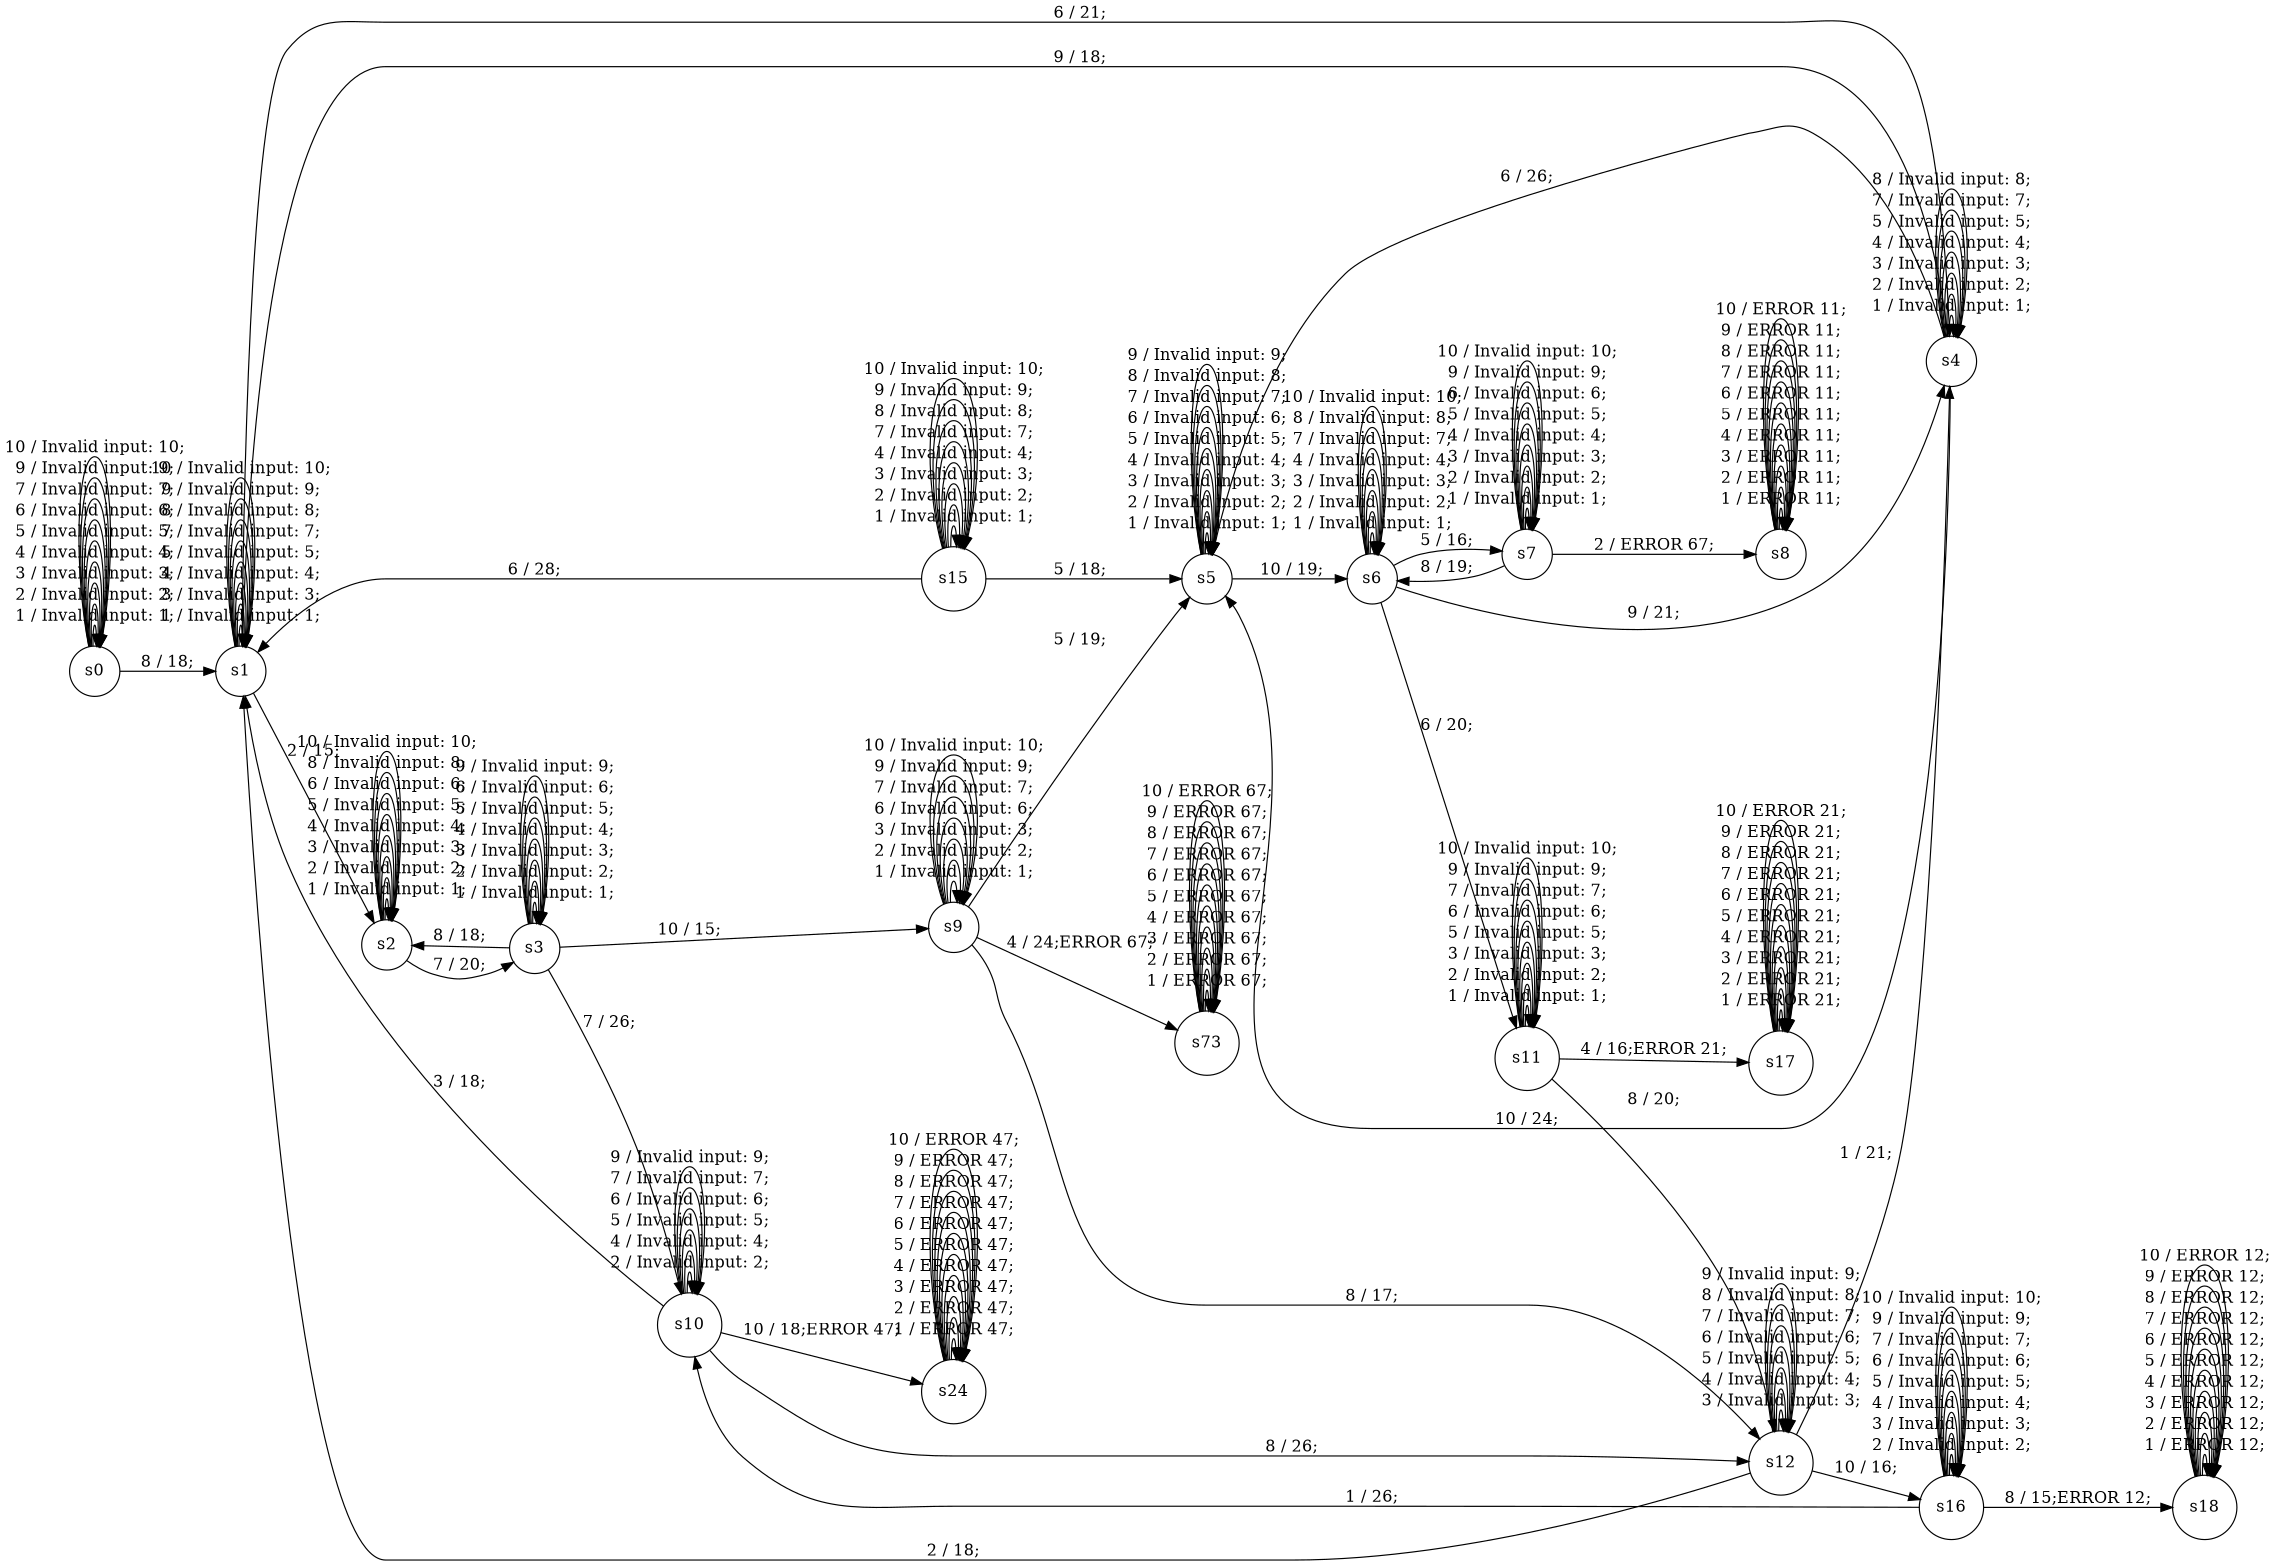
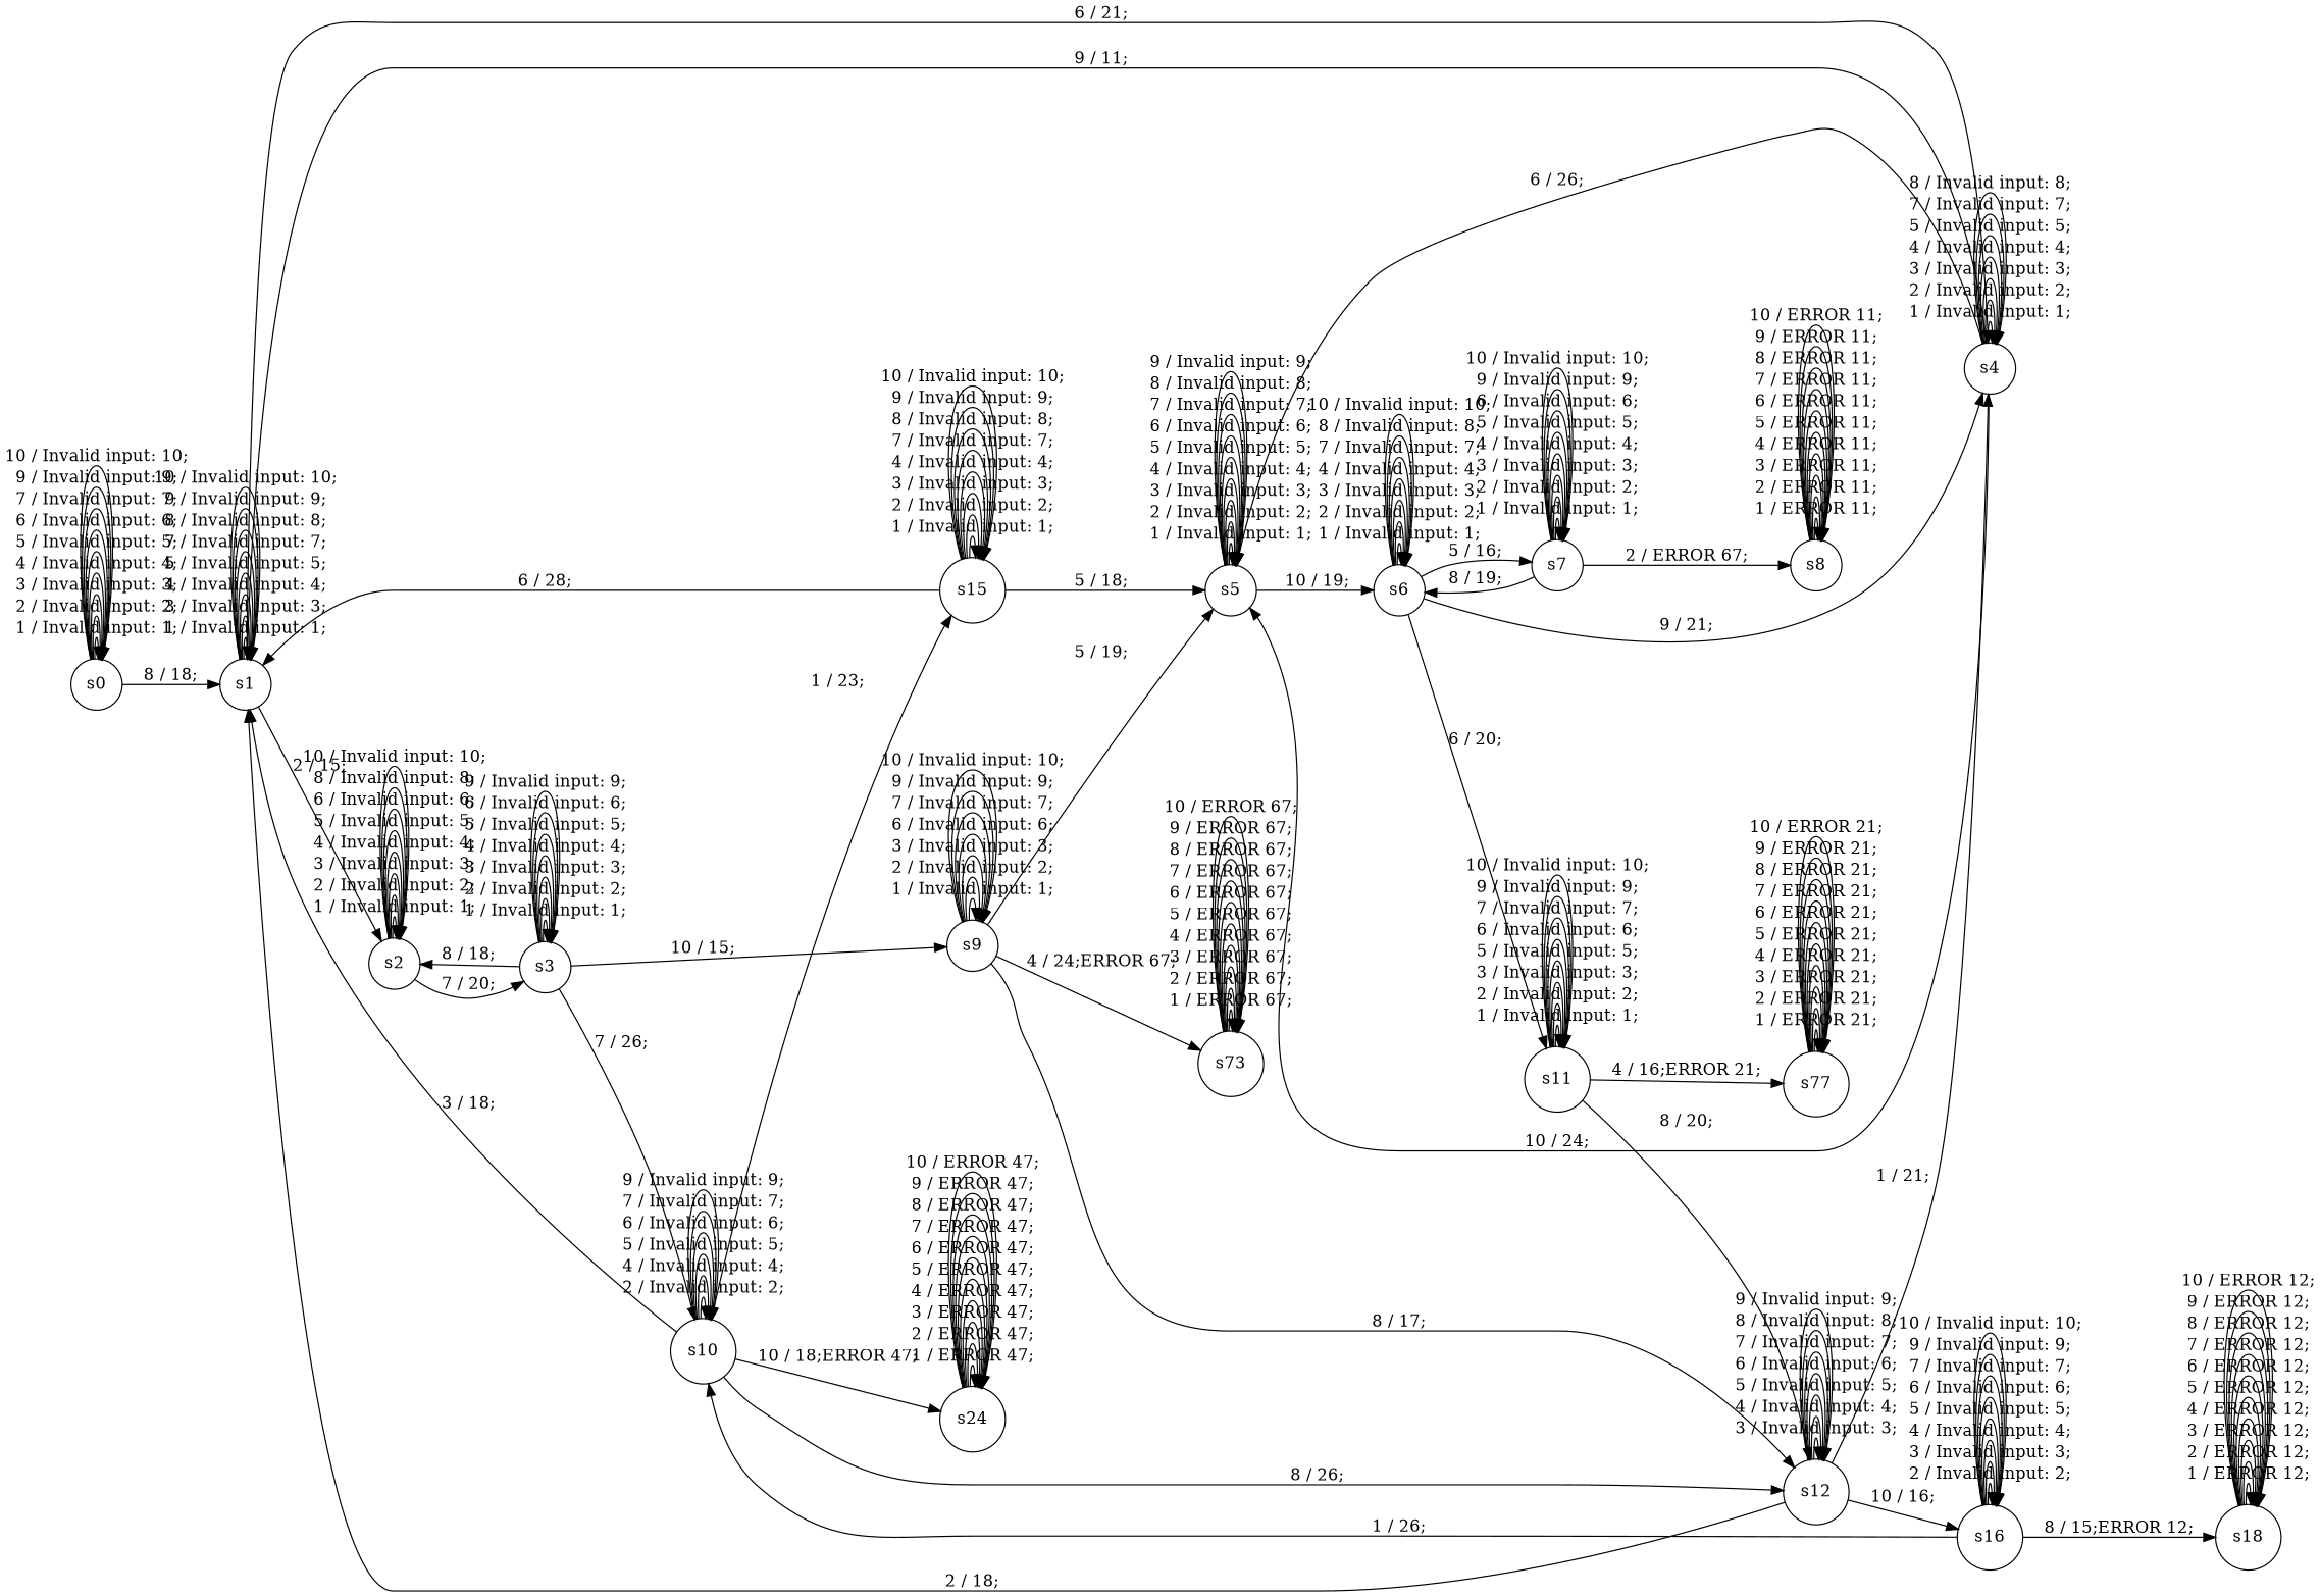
  digraph {
    rankdir=LR
    node [shape=circle]
    n1 [label=s0]
    n2 [label=s1]
    n3 [label=s2]
    n4 [label=s4]
    n5 [label=s3]
    n6 [label=s5]
    n7 [label=s9]
    n8 [label=s10]
    n9 [label=s6]
    n10 [label=s12]
    n11 [label=s73]
    n12 [label=s24]
    n13 [label=s15]
    n14 [label=s7]
    n15 [label=s11]
    n16 [label=s8]
-   n17 [label=s17]
+   n17 [label=s77]
    n18 [label=s16]
    n19 [label=s18]
    n1 -> n1 [label="1 / Invalid input: 1;"]
    n1 -> n1 [label="2 / Invalid input: 2;"]
    n1 -> n1 [label="3 / Invalid input: 3;"]
    n1 -> n1 [label="4 / Invalid input: 4;"]
    n1 -> n1 [label="5 / Invalid input: 5;"]
    n1 -> n1 [label="6 / Invalid input: 6;"]
    n1 -> n1 [label="7 / Invalid input: 7;"]
    n1 -> n1 [label="9 / Invalid input: 9;"]
    n1 -> n1 [label="10 / Invalid input: 10;"]
    n1 -> n2 [label="8 / 18;"]
    n2 -> n2 [label="1 / Invalid input: 1;"]
    n2 -> n2 [label="3 / Invalid input: 3;"]
    n2 -> n2 [label="4 / Invalid input: 4;"]
    n2 -> n2 [label="5 / Invalid input: 5;"]
    n2 -> n2 [label="7 / Invalid input: 7;"]
    n2 -> n2 [label="8 / Invalid input: 8;"]
    n2 -> n2 [label="9 / Invalid input: 9;"]
    n2 -> n2 [label="10 / Invalid input: 10;"]
    n2 -> n3 [label="2 / 15;"]
    n2 -> n4 [label="6 / 21;"]
    n3 -> n3 [label="1 / Invalid input: 1;"]
    n3 -> n3 [label="2 / Invalid input: 2;"]
    n3 -> n3 [label="3 / Invalid input: 3;"]
    n3 -> n3 [label="4 / Invalid input: 4;"]
    n3 -> n3 [label="5 / Invalid input: 5;"]
    n3 -> n3 [label="6 / Invalid input: 6;"]
    n3 -> n3 [label="8 / Invalid input: 8;"]
    n3 -> n3 [label="10 / Invalid input: 10;"]
    n3 -> n5 [label="7 / 20;"]
-   n4 -> n2 [label="9 / 18;"]
+   n4 -> n2 [label="9 / 11;"]
    n4 -> n4 [label="1 / Invalid input: 1;"]
    n4 -> n4 [label="2 / Invalid input: 2;"]
    n4 -> n4 [label="3 / Invalid input: 3;"]
    n4 -> n4 [label="4 / Invalid input: 4;"]
    n4 -> n4 [label="5 / Invalid input: 5;"]
    n4 -> n4 [label="7 / Invalid input: 7;"]
    n4 -> n4 [label="8 / Invalid input: 8;"]
    n4 -> n6 [label="6 / 26;"]
    n4 -> n6 [label="10 / 24;"]
    n5 -> n3 [label="8 / 18;"]
    n5 -> n5 [label="1 / Invalid input: 1;"]
    n5 -> n5 [label="2 / Invalid input: 2;"]
    n5 -> n5 [label="3 / Invalid input: 3;"]
    n5 -> n5 [label="4 / Invalid input: 4;"]
    n5 -> n5 [label="5 / Invalid input: 5;"]
    n5 -> n5 [label="6 / Invalid input: 6;"]
    n5 -> n5 [label="9 / Invalid input: 9;"]
    n5 -> n7 [label="10 / 15;"]
    n5 -> n8 [label="7 / 26;"]
    n6 -> n6 [label="1 / Invalid input: 1;"]
    n6 -> n6 [label="2 / Invalid input: 2;"]
    n6 -> n6 [label="3 / Invalid input: 3;"]
    n6 -> n6 [label="4 / Invalid input: 4;"]
    n6 -> n6 [label="5 / Invalid input: 5;"]
    n6 -> n6 [label="6 / Invalid input: 6;"]
    n6 -> n6 [label="7 / Invalid input: 7;"]
    n6 -> n6 [label="8 / Invalid input: 8;"]
    n6 -> n6 [label="9 / Invalid input: 9;"]
    n6 -> n9 [label="10 / 19;"]
    n7 -> n6 [label="5 / 19;"]
    n7 -> n7 [label="1 / Invalid input: 1;"]
    n7 -> n7 [label="2 / Invalid input: 2;"]
    n7 -> n7 [label="3 / Invalid input: 3;"]
    n7 -> n7 [label="6 / Invalid input: 6;"]
    n7 -> n7 [label="7 / Invalid input: 7;"]
    n7 -> n7 [label="9 / Invalid input: 9;"]
    n7 -> n7 [label="10 / Invalid input: 10;"]
    n7 -> n10 [label="8 / 17;"]
    n7 -> n11 [label="4 / 24;ERROR 67;"]
    n8 -> n2 [label="3 / 18;"]
    n8 -> n8 [label="2 / Invalid input: 2;"]
    n8 -> n8 [label="4 / Invalid input: 4;"]
    n8 -> n8 [label="5 / Invalid input: 5;"]
    n8 -> n8 [label="6 / Invalid input: 6;"]
    n8 -> n8 [label="7 / Invalid input: 7;"]
    n8 -> n8 [label="9 / Invalid input: 9;"]
    n8 -> n10 [label="8 / 26;"]
    n8 -> n12 [label="10 / 18;ERROR 47;"]
+   n8 -> n13 [label="1 / 23;"]
    n9 -> n4 [label="9 / 21;"]
    n9 -> n9 [label="1 / Invalid input: 1;"]
    n9 -> n9 [label="2 / Invalid input: 2;"]
    n9 -> n9 [label="3 / Invalid input: 3;"]
    n9 -> n9 [label="4 / Invalid input: 4;"]
    n9 -> n9 [label="7 / Invalid input: 7;"]
    n9 -> n9 [label="8 / Invalid input: 8;"]
    n9 -> n9 [label="10 / Invalid input: 10;"]
    n9 -> n14 [label="5 / 16;"]
    n9 -> n15 [label="6 / 20;"]
    n10 -> n2 [label="2 / 18;"]
    n10 -> n4 [label="1 / 21;"]
    n10 -> n10 [label="3 / Invalid input: 3;"]
    n10 -> n10 [label="4 / Invalid input: 4;"]
    n10 -> n10 [label="5 / Invalid input: 5;"]
    n10 -> n10 [label="6 / Invalid input: 6;"]
    n10 -> n10 [label="7 / Invalid input: 7;"]
    n10 -> n10 [label="8 / Invalid input: 8;"]
    n10 -> n10 [label="9 / Invalid input: 9;"]
    n10 -> n18 [label="10 / 16;"]
    n11 -> n11 [label="1 / ERROR 67;"]
    n11 -> n11 [label="2 / ERROR 67;"]
    n11 -> n11 [label="3 / ERROR 67;"]
    n11 -> n11 [label="4 / ERROR 67;"]
    n11 -> n11 [label="5 / ERROR 67;"]
    n11 -> n11 [label="6 / ERROR 67;"]
    n11 -> n11 [label="7 / ERROR 67;"]
    n11 -> n11 [label="8 / ERROR 67;"]
    n11 -> n11 [label="9 / ERROR 67;"]
    n11 -> n11 [label="10 / ERROR 67;"]
    n12 -> n12 [label="1 / ERROR 47;"]
    n12 -> n12 [label="2 / ERROR 47;"]
    n12 -> n12 [label="3 / ERROR 47;"]
    n12 -> n12 [label="4 / ERROR 47;"]
    n12 -> n12 [label="5 / ERROR 47;"]
    n12 -> n12 [label="6 / ERROR 47;"]
    n12 -> n12 [label="7 / ERROR 47;"]
    n12 -> n12 [label="8 / ERROR 47;"]
    n12 -> n12 [label="9 / ERROR 47;"]
    n12 -> n12 [label="10 / ERROR 47;"]
    n13 -> n2 [label="6 / 28;"]
    n13 -> n6 [label="5 / 18;"]
    n13 -> n13 [label="1 / Invalid input: 1;"]
    n13 -> n13 [label="2 / Invalid input: 2;"]
    n13 -> n13 [label="3 / Invalid input: 3;"]
    n13 -> n13 [label="4 / Invalid input: 4;"]
    n13 -> n13 [label="7 / Invalid input: 7;"]
    n13 -> n13 [label="8 / Invalid input: 8;"]
    n13 -> n13 [label="9 / Invalid input: 9;"]
    n13 -> n13 [label="10 / Invalid input: 10;"]
    n14 -> n9 [label="8 / 19;"]
    n14 -> n14 [label="1 / Invalid input: 1;"]
    n14 -> n14 [label="2 / Invalid input: 2;"]
    n14 -> n14 [label="3 / Invalid input: 3;"]
    n14 -> n14 [label="4 / Invalid input: 4;"]
    n14 -> n14 [label="5 / Invalid input: 5;"]
    n14 -> n14 [label="6 / Invalid input: 6;"]
    n14 -> n14 [label="9 / Invalid input: 9;"]
    n14 -> n14 [label="10 / Invalid input: 10;"]
    n14 -> n16 [label="2 / ERROR 67;"]
    n15 -> n10 [label="8 / 20;"]
    n15 -> n15 [label="1 / Invalid input: 1;"]
    n15 -> n15 [label="2 / Invalid input: 2;"]
    n15 -> n15 [label="3 / Invalid input: 3;"]
    n15 -> n15 [label="5 / Invalid input: 5;"]
    n15 -> n15 [label="6 / Invalid input: 6;"]
    n15 -> n15 [label="7 / Invalid input: 7;"]
    n15 -> n15 [label="9 / Invalid input: 9;"]
    n15 -> n15 [label="10 / Invalid input: 10;"]
    n15 -> n17 [label="4 / 16;ERROR 21;"]
    n16 -> n16 [label="1 / ERROR 11;"]
    n16 -> n16 [label="2 / ERROR 11;"]
    n16 -> n16 [label="3 / ERROR 11;"]
    n16 -> n16 [label="4 / ERROR 11;"]
    n16 -> n16 [label="5 / ERROR 11;"]
    n16 -> n16 [label="6 / ERROR 11;"]
    n16 -> n16 [label="7 / ERROR 11;"]
    n16 -> n16 [label="8 / ERROR 11;"]
    n16 -> n16 [label="9 / ERROR 11;"]
    n16 -> n16 [label="10 / ERROR 11;"]
    n17 -> n17 [label="1 / ERROR 21;"]
    n17 -> n17 [label="2 / ERROR 21;"]
    n17 -> n17 [label="3 / ERROR 21;"]
    n17 -> n17 [label="4 / ERROR 21;"]
    n17 -> n17 [label="5 / ERROR 21;"]
    n17 -> n17 [label="6 / ERROR 21;"]
    n17 -> n17 [label="7 / ERROR 21;"]
    n17 -> n17 [label="8 / ERROR 21;"]
    n17 -> n17 [label="9 / ERROR 21;"]
    n17 -> n17 [label="10 / ERROR 21;"]
    n18 -> n8 [label="1 / 26;"]
    n18 -> n18 [label="2 / Invalid input: 2;"]
    n18 -> n18 [label="3 / Invalid input: 3;"]
    n18 -> n18 [label="4 / Invalid input: 4;"]
    n18 -> n18 [label="5 / Invalid input: 5;"]
    n18 -> n18 [label="6 / Invalid input: 6;"]
    n18 -> n18 [label="7 / Invalid input: 7;"]
    n18 -> n18 [label="9 / Invalid input: 9;"]
    n18 -> n18 [label="10 / Invalid input: 10;"]
    n18 -> n19 [label="8 / 15;ERROR 12;"]
    n19 -> n19 [label="1 / ERROR 12;"]
    n19 -> n19 [label="2 / ERROR 12;"]
    n19 -> n19 [label="3 / ERROR 12;"]
    n19 -> n19 [label="4 / ERROR 12;"]
    n19 -> n19 [label="5 / ERROR 12;"]
    n19 -> n19 [label="6 / ERROR 12;"]
    n19 -> n19 [label="7 / ERROR 12;"]
    n19 -> n19 [label="8 / ERROR 12;"]
    n19 -> n19 [label="9 / ERROR 12;"]
    n19 -> n19 [label="10 / ERROR 12;"]
  }
